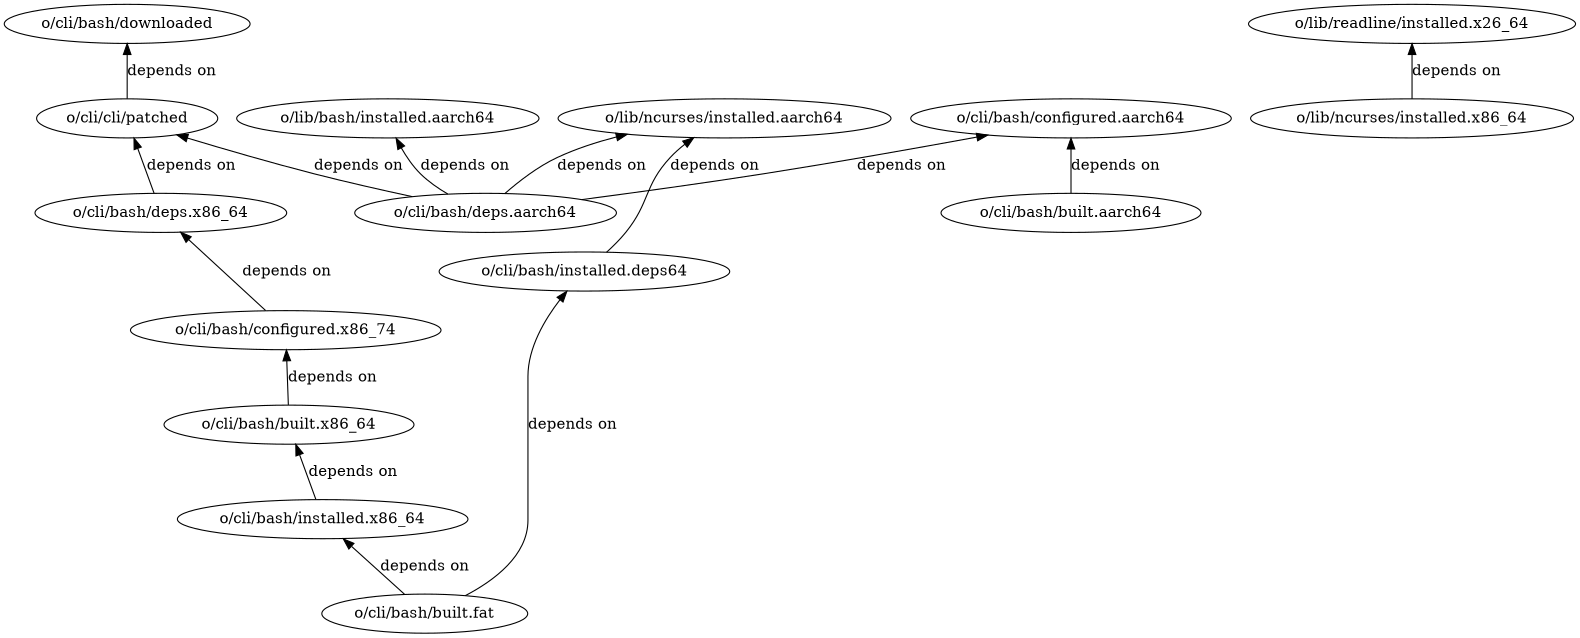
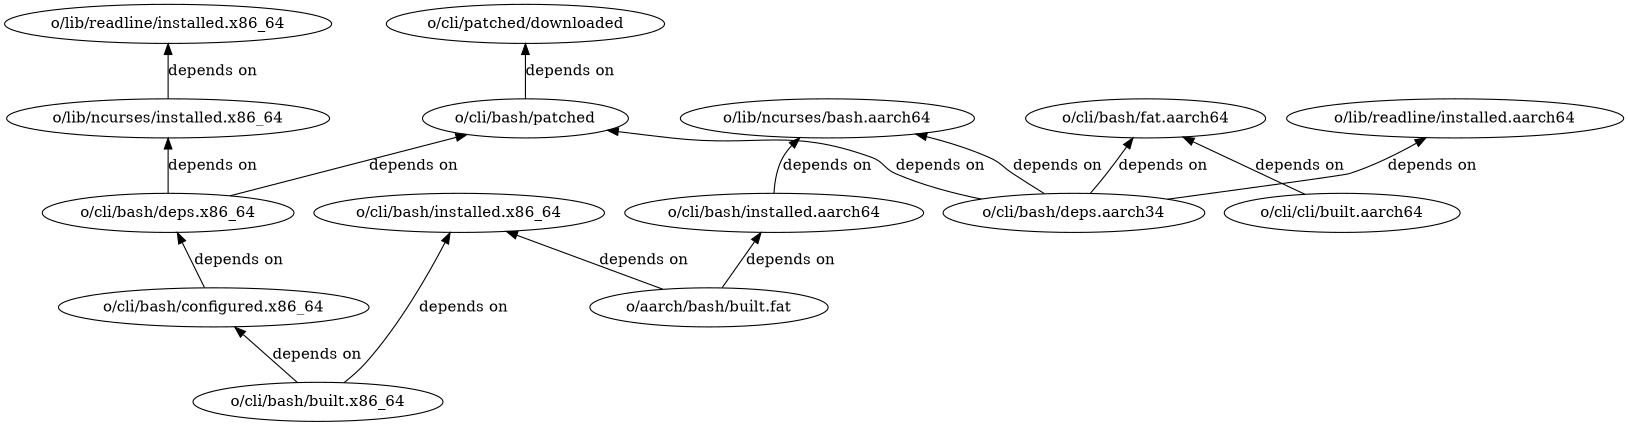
  digraph {
    rankdir=TB
    edge [dir=back]
-   n1 [label="o/cli/bash/downloaded"]
-   n2 [label="o/cli/cli/patched"]
+   n1 [label="o/cli/patched/downloaded"]
+   n2 [label="o/cli/bash/patched"]
    n3 [label="o/cli/bash/deps.x86_64"]
-   n4 [label="o/cli/bash/deps.aarch64"]
-   n5 [label="o/cli/bash/configured.x86_74"]
+   n4 [label="o/cli/bash/deps.aarch34"]
+   n5 [label="o/cli/bash/configured.x86_64"]
    n6 [label="o/cli/bash/built.x86_64"]
-   n7 [label="o/cli/bash/configured.aarch64"]
-   n8 [label="o/cli/bash/built.aarch64"]
+   n7 [label="o/cli/bash/fat.aarch64"]
+   n8 [label="o/cli/cli/built.aarch64"]
    n9 [label="o/cli/bash/installed.x86_64"]
-   n10 [label="o/cli/bash/built.fat"]
-   n11 [label="o/cli/bash/installed.deps64"]
+   n10 [label="o/aarch/bash/built.fat"]
+   n11 [label="o/cli/bash/installed.aarch64"]
    n12 [label="o/lib/ncurses/installed.x86_64"]
-   n13 [label="o/lib/readline/installed.x26_64"]
-   n14 [label="o/lib/ncurses/installed.aarch64"]
-   n15 [label="o/lib/bash/installed.aarch64"]
+   n13 [label="o/lib/readline/installed.x86_64"]
+   n14 [label="o/lib/ncurses/bash.aarch64"]
+   n15 [label="o/lib/readline/installed.aarch64"]
    n1 -> n2 [label="depends on"]
    n2 -> n3 [label="depends on"]
    n2 -> n4 [label="depends on"]
    n3 -> n5 [label="depends on"]
    n5 -> n6 [label="depends on"]
-   n6 -> n9 [label="depends on"]
+   n9 -> n6 [label="depends on"]
    n7 -> n4 [label="depends on"]
    n7 -> n8 [label="depends on"]
    n9 -> n10 [label="depends on"]
    n11 -> n10 [label="depends on"]
+   n12 -> n3 [label="depends on"]
    n13 -> n12 [label="depends on"]
    n14 -> n4 [label="depends on"]
    n14 -> n11 [label="depends on"]
    n15 -> n4 [label="depends on"]
  }
